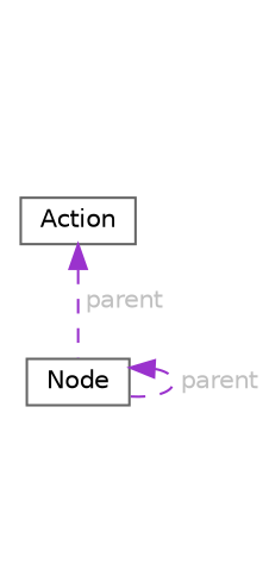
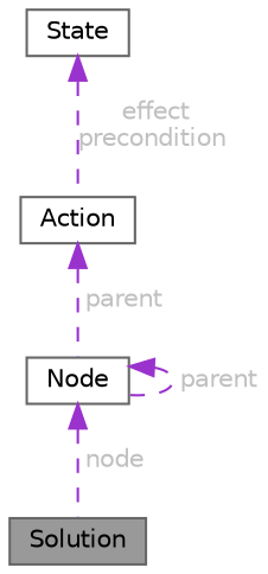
  digraph {
    node [color=gray40 fillcolor=white fontname=Helvetica fontsize=10 shape=box style=filled]
    edge [color=darkorchid3 dir=back fontcolor=grey fontname=Helvetica fontsize=10 labelfontname=Helvetica labelfontsize=10 style=dashed]
+   n1 [fillcolor=grey60 fontcolor=black height=0.2 label=Solution width=0.4]
    n2 [height=0.2 label="Node" width=0.4]
+   n3 [height=0.2 label=State width=0.4]
    n4 [height=0.2 label=Action width=0.4]
+   n2 -> n1 [label=" node"]
    n2 -> n2 [label=" parent"]
+   n3 -> n4 [label=" effect\nprecondition"]
    n4 -> n2 [label=" parent"]
  }
